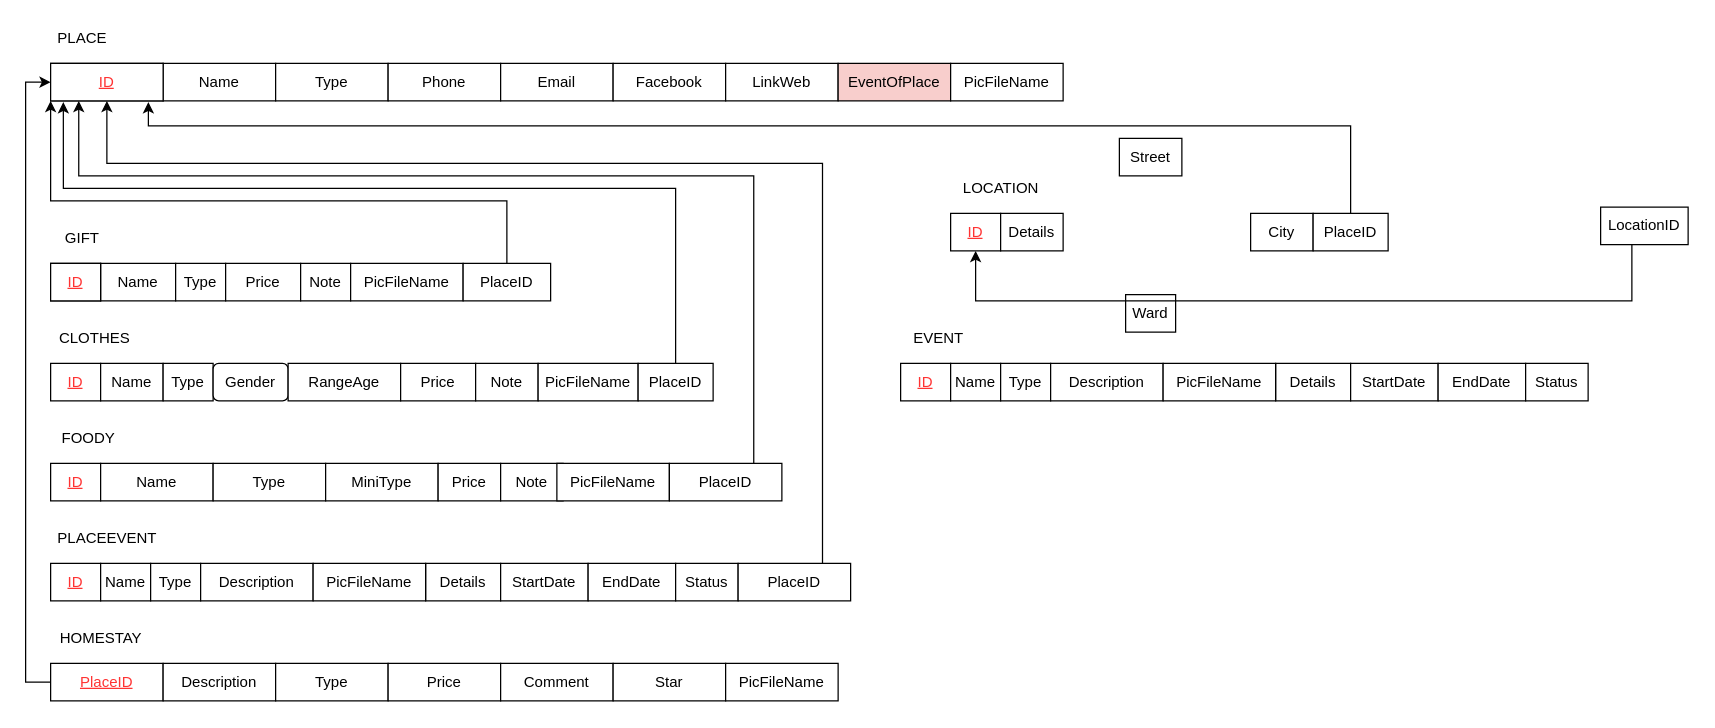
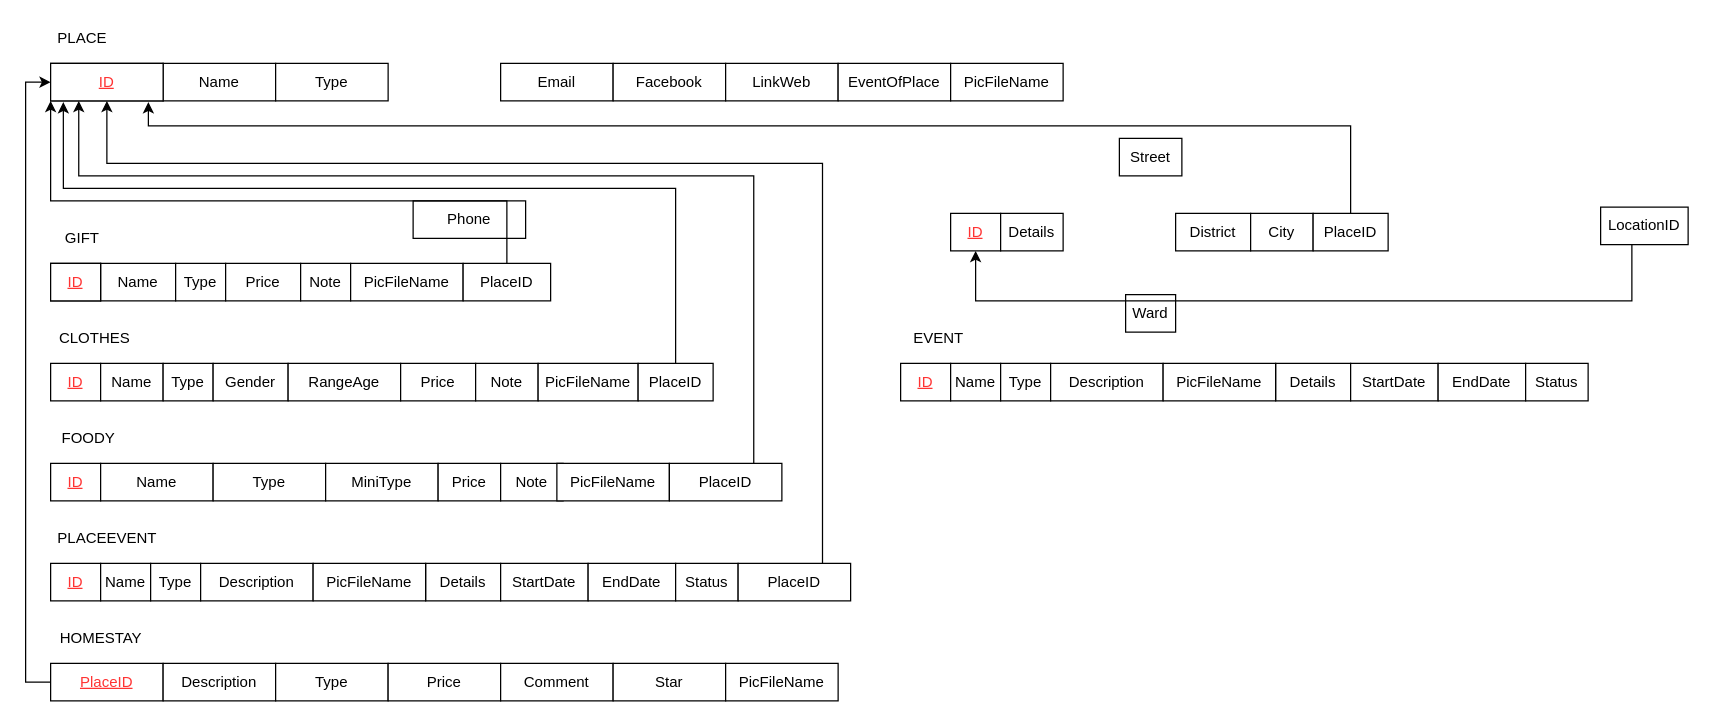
  <mxCell id="0" />
  <mxCell id="1" parent="0" />
  <mxCell id="2" value="ID" style="rounded=0;whiteSpace=wrap;html=1;" vertex="1" parent="1"><mxGeometry x="40" y="50" width="90" height="30" as="geometry" /></mxCell>
  <mxCell id="3" value="PLACE" style="text;html=1;align=center;verticalAlign=middle;resizable=0;points=[];autosize=1;" vertex="1" parent="1"><mxGeometry x="40" y="20" width="50" height="20" as="geometry" /></mxCell>
  <mxCell id="4" value="Name" style="rounded=0;whiteSpace=wrap;html=1;" vertex="1" parent="1"><mxGeometry x="130" y="50" width="90" height="30" as="geometry" /></mxCell>
  <mxCell id="5" value="Type" style="rounded=0;whiteSpace=wrap;html=1;" vertex="1" parent="1"><mxGeometry x="220" y="50" width="90" height="30" as="geometry" /></mxCell>
- <mxCell id="6" value="Phone" style="rounded=0;whiteSpace=wrap;html=1;" vertex="1" parent="1"><mxGeometry x="310" y="50" width="90" height="30" as="geometry" /></mxCell>
+ <mxCell id="6" value="Phone" style="rounded=0;whiteSpace=wrap;html=1;" vertex="1" parent="1"><mxGeometry x="330" y="160" width="90" height="30" as="geometry" /></mxCell>
  <mxCell id="7" value="Email" style="rounded=0;whiteSpace=wrap;html=1;" vertex="1" parent="1"><mxGeometry x="400" y="50" width="90" height="30" as="geometry" /></mxCell>
  <mxCell id="8" value="Facebook" style="rounded=0;whiteSpace=wrap;html=1;" vertex="1" parent="1"><mxGeometry x="490" y="50" width="90" height="30" as="geometry" /></mxCell>
  <mxCell id="9" value="LinkWeb" style="rounded=0;whiteSpace=wrap;html=1;" vertex="1" parent="1"><mxGeometry x="580" y="50" width="90" height="30" as="geometry" /></mxCell>
- <mxCell id="10" value="EventOfPlace" style="rounded=0;whiteSpace=wrap;html=1;fillColor=#f8cecc;" vertex="1" parent="1"><mxGeometry x="670" y="50" width="90" height="30" as="geometry" /></mxCell>
+ <mxCell id="10" value="EventOfPlace" style="rounded=0;whiteSpace=wrap;html=1;" vertex="1" parent="1"><mxGeometry x="670" y="50" width="90" height="30" as="geometry" /></mxCell>
  <mxCell id="11" value="PicFileName" style="rounded=0;whiteSpace=wrap;html=1;" vertex="1" parent="1"><mxGeometry x="760" y="50" width="90" height="30" as="geometry" /></mxCell>
  <mxCell id="12" value="ID" style="rounded=0;whiteSpace=wrap;html=1;fontStyle=4;fontColor=#FF3333;" vertex="1" parent="1"><mxGeometry x="760" y="170" width="40" height="30" as="geometry" /></mxCell>
- <mxCell id="13" value="LOCATION" style="text;html=1;align=center;verticalAlign=middle;resizable=0;points=[];autosize=1;" vertex="1" parent="1"><mxGeometry x="760" y="140" width="80" height="20" as="geometry" /></mxCell>
  <mxCell id="14" value="Details" style="rounded=0;whiteSpace=wrap;html=1;" vertex="1" parent="1"><mxGeometry x="800" y="170" width="50" height="30" as="geometry" /></mxCell>
  <mxCell id="15" value="Street" style="rounded=0;whiteSpace=wrap;html=1;" vertex="1" parent="1"><mxGeometry x="895" y="110" width="50" height="30" as="geometry" /></mxCell>
  <mxCell id="16" value="Ward" style="rounded=0;whiteSpace=wrap;html=1;" vertex="1" parent="1"><mxGeometry x="900" y="235" width="40" height="30" as="geometry" /></mxCell>
+ <mxCell id="17" value="District" style="rounded=0;whiteSpace=wrap;html=1;" vertex="1" parent="1"><mxGeometry x="940" y="170" width="60" height="30" as="geometry" /></mxCell>
  <mxCell id="18" value="City" style="rounded=0;whiteSpace=wrap;html=1;" vertex="1" parent="1"><mxGeometry x="1000" y="170" width="50" height="30" as="geometry" /></mxCell>
  <mxCell id="19" style="edgeStyle=orthogonalEdgeStyle;rounded=0;orthogonalLoop=1;jettySize=auto;html=1;entryX=0.869;entryY=1.033;entryDx=0;entryDy=0;entryPerimeter=0;" edge="1" parent="1" source="20" target="2"><mxGeometry relative="1" as="geometry"><Array as="points"><mxPoint x="1080" y="100" /><mxPoint x="118" y="100" /></Array></mxGeometry></mxCell>
  <mxCell id="20" value="PlaceID" style="rounded=0;whiteSpace=wrap;html=1;" vertex="1" parent="1"><mxGeometry x="1050" y="170" width="60" height="30" as="geometry" /></mxCell>
  <mxCell id="21" value="ID" style="rounded=0;whiteSpace=wrap;html=1;fontStyle=4;fontColor=#FF3333;" vertex="1" parent="1"><mxGeometry x="40" y="290" width="40" height="30" as="geometry" /></mxCell>
  <mxCell id="22" value="CLOTHES" style="text;html=1;align=center;verticalAlign=middle;resizable=0;points=[];autosize=1;" vertex="1" parent="1"><mxGeometry x="40" y="260" width="70" height="20" as="geometry" /></mxCell>
  <mxCell id="23" value="Name" style="rounded=0;whiteSpace=wrap;html=1;" vertex="1" parent="1"><mxGeometry x="80" y="290" width="50" height="30" as="geometry" /></mxCell>
  <mxCell id="24" value="Type" style="rounded=0;whiteSpace=wrap;html=1;" vertex="1" parent="1"><mxGeometry x="130" y="290" width="40" height="30" as="geometry" /></mxCell>
- <mxCell id="25" value="Gender" style="whiteSpace=wrap;html=1;rounded=1;" vertex="1" parent="1"><mxGeometry x="170" y="290" width="60" height="30" as="geometry" /></mxCell>
+ <mxCell id="25" value="Gender" style="rounded=0;whiteSpace=wrap;html=1;" vertex="1" parent="1"><mxGeometry x="170" y="290" width="60" height="30" as="geometry" /></mxCell>
  <mxCell id="26" value="RangeAge" style="rounded=0;whiteSpace=wrap;html=1;" vertex="1" parent="1"><mxGeometry x="230" y="290" width="90" height="30" as="geometry" /></mxCell>
  <mxCell id="27" value="Price" style="rounded=0;whiteSpace=wrap;html=1;" vertex="1" parent="1"><mxGeometry x="320" y="290" width="60" height="30" as="geometry" /></mxCell>
  <mxCell id="28" value="Note" style="rounded=0;whiteSpace=wrap;html=1;" vertex="1" parent="1"><mxGeometry x="380" y="290" width="50" height="30" as="geometry" /></mxCell>
  <mxCell id="29" value="PicFileName" style="rounded=0;whiteSpace=wrap;html=1;" vertex="1" parent="1"><mxGeometry x="430" y="290" width="80" height="30" as="geometry" /></mxCell>
  <mxCell id="30" style="edgeStyle=orthogonalEdgeStyle;rounded=0;orthogonalLoop=1;jettySize=auto;html=1;entryX=0.113;entryY=1.033;entryDx=0;entryDy=0;entryPerimeter=0;" edge="1" parent="1" source="31" target="2"><mxGeometry relative="1" as="geometry"><Array as="points"><mxPoint x="540" y="150" /><mxPoint x="50" y="150" /></Array></mxGeometry></mxCell>
  <mxCell id="31" value="PlaceID" style="rounded=0;whiteSpace=wrap;html=1;" vertex="1" parent="1"><mxGeometry x="510" y="290" width="60" height="30" as="geometry" /></mxCell>
  <mxCell id="32" value="ID" style="rounded=0;whiteSpace=wrap;html=1;fontStyle=4;fontColor=#FF3333;" vertex="1" parent="1"><mxGeometry x="40" y="370" width="40" height="30" as="geometry" /></mxCell>
  <mxCell id="33" value="FOODY" style="text;html=1;align=center;verticalAlign=middle;resizable=0;points=[];autosize=1;" vertex="1" parent="1"><mxGeometry x="40" y="340" width="60" height="20" as="geometry" /></mxCell>
  <mxCell id="34" value="Name" style="rounded=0;whiteSpace=wrap;html=1;" vertex="1" parent="1"><mxGeometry x="80" y="370" width="90" height="30" as="geometry" /></mxCell>
  <mxCell id="35" value="Type" style="rounded=0;whiteSpace=wrap;html=1;" vertex="1" parent="1"><mxGeometry x="170" y="370" width="90" height="30" as="geometry" /></mxCell>
  <mxCell id="36" value="MiniType" style="rounded=0;whiteSpace=wrap;html=1;" vertex="1" parent="1"><mxGeometry x="260" y="370" width="90" height="30" as="geometry" /></mxCell>
  <mxCell id="37" value="Price" style="rounded=0;whiteSpace=wrap;html=1;" vertex="1" parent="1"><mxGeometry x="350" y="370" width="50" height="30" as="geometry" /></mxCell>
  <mxCell id="38" value="Note" style="rounded=0;whiteSpace=wrap;html=1;" vertex="1" parent="1"><mxGeometry x="400" y="370" width="50" height="30" as="geometry" /></mxCell>
  <mxCell id="39" value="PicFileName" style="rounded=0;whiteSpace=wrap;html=1;" vertex="1" parent="1"><mxGeometry x="445" y="370" width="90" height="30" as="geometry" /></mxCell>
  <mxCell id="40" style="edgeStyle=orthogonalEdgeStyle;rounded=0;orthogonalLoop=1;jettySize=auto;html=1;exitX=0.75;exitY=0;exitDx=0;exitDy=0;entryX=0.25;entryY=1;entryDx=0;entryDy=0;" edge="1" parent="1" source="41" target="2"><mxGeometry relative="1" as="geometry"><Array as="points"><mxPoint x="603" y="140" /><mxPoint x="63" y="140" /></Array></mxGeometry></mxCell>
  <mxCell id="41" value="PlaceID" style="rounded=0;whiteSpace=wrap;html=1;" vertex="1" parent="1"><mxGeometry x="535" y="370" width="90" height="30" as="geometry" /></mxCell>
  <mxCell id="42" value="ID" style="rounded=0;whiteSpace=wrap;html=1;" vertex="1" parent="1"><mxGeometry x="40" y="210" width="40" height="30" as="geometry" /></mxCell>
  <mxCell id="43" value="GIFT" style="text;html=1;align=center;verticalAlign=middle;resizable=0;points=[];autosize=1;" vertex="1" parent="1"><mxGeometry x="45" y="180" width="40" height="20" as="geometry" /></mxCell>
  <mxCell id="44" value="Name" style="rounded=0;whiteSpace=wrap;html=1;" vertex="1" parent="1"><mxGeometry x="80" y="210" width="60" height="30" as="geometry" /></mxCell>
  <mxCell id="45" value="Type" style="rounded=0;whiteSpace=wrap;html=1;" vertex="1" parent="1"><mxGeometry x="140" y="210" width="40" height="30" as="geometry" /></mxCell>
  <mxCell id="46" value="Price" style="rounded=0;whiteSpace=wrap;html=1;" vertex="1" parent="1"><mxGeometry x="180" y="210" width="60" height="30" as="geometry" /></mxCell>
  <mxCell id="47" value="Note" style="rounded=0;whiteSpace=wrap;html=1;" vertex="1" parent="1"><mxGeometry x="240" y="210" width="40" height="30" as="geometry" /></mxCell>
  <mxCell id="48" value="PicFileName" style="rounded=0;whiteSpace=wrap;html=1;" vertex="1" parent="1"><mxGeometry x="280" y="210" width="90" height="30" as="geometry" /></mxCell>
  <mxCell id="49" style="edgeStyle=orthogonalEdgeStyle;rounded=0;orthogonalLoop=1;jettySize=auto;html=1;entryX=0;entryY=1;entryDx=0;entryDy=0;" edge="1" parent="1" source="50" target="2"><mxGeometry relative="1" as="geometry"><mxPoint x="85" y="80" as="targetPoint" /><Array as="points"><mxPoint x="405" y="160" /><mxPoint x="40" y="160" /></Array></mxGeometry></mxCell>
  <mxCell id="50" value="PlaceID" style="rounded=0;whiteSpace=wrap;html=1;" vertex="1" parent="1"><mxGeometry x="370" y="210" width="70" height="30" as="geometry" /></mxCell>
  <mxCell id="51" style="edgeStyle=orthogonalEdgeStyle;rounded=0;orthogonalLoop=1;jettySize=auto;html=1;entryX=0;entryY=0.5;entryDx=0;entryDy=0;" edge="1" parent="1" source="52" target="2"><mxGeometry relative="1" as="geometry"><Array as="points"><mxPoint x="20" y="545" /><mxPoint x="20" y="65" /></Array></mxGeometry></mxCell>
  <mxCell id="52" value="PlaceID" style="rounded=0;whiteSpace=wrap;html=1;fontStyle=4;fontColor=#FF3333;" vertex="1" parent="1"><mxGeometry x="40" y="530" width="90" height="30" as="geometry" /></mxCell>
  <mxCell id="53" value="HOMESTAY" style="text;html=1;align=center;verticalAlign=middle;resizable=0;points=[];autosize=1;" vertex="1" parent="1"><mxGeometry x="40" y="500" width="80" height="20" as="geometry" /></mxCell>
  <mxCell id="54" value="Description" style="rounded=0;whiteSpace=wrap;html=1;" vertex="1" parent="1"><mxGeometry x="130" y="530" width="90" height="30" as="geometry" /></mxCell>
  <mxCell id="55" value="Type" style="rounded=0;whiteSpace=wrap;html=1;" vertex="1" parent="1"><mxGeometry x="220" y="530" width="90" height="30" as="geometry" /></mxCell>
  <mxCell id="56" value="Price" style="rounded=0;whiteSpace=wrap;html=1;" vertex="1" parent="1"><mxGeometry x="310" y="530" width="90" height="30" as="geometry" /></mxCell>
  <mxCell id="57" value="Comment" style="rounded=0;whiteSpace=wrap;html=1;" vertex="1" parent="1"><mxGeometry x="400" y="530" width="90" height="30" as="geometry" /></mxCell>
  <mxCell id="58" value="Star" style="rounded=0;whiteSpace=wrap;html=1;" vertex="1" parent="1"><mxGeometry x="490" y="530" width="90" height="30" as="geometry" /></mxCell>
  <mxCell id="59" value="PicFileName" style="rounded=0;whiteSpace=wrap;html=1;" vertex="1" parent="1"><mxGeometry x="580" y="530" width="90" height="30" as="geometry" /></mxCell>
  <mxCell id="60" value="ID" style="rounded=0;whiteSpace=wrap;html=1;fontStyle=4;fontColor=#FF3333;" vertex="1" parent="1"><mxGeometry x="40" y="450" width="40" height="30" as="geometry" /></mxCell>
  <mxCell id="61" value="PLACEEVENT" style="text;html=1;align=center;verticalAlign=middle;resizable=0;points=[];autosize=1;" vertex="1" parent="1"><mxGeometry x="40" y="420" width="90" height="20" as="geometry" /></mxCell>
  <mxCell id="62" value="Name" style="rounded=0;whiteSpace=wrap;html=1;" vertex="1" parent="1"><mxGeometry x="80" y="450" width="40" height="30" as="geometry" /></mxCell>
  <mxCell id="63" value="Type" style="rounded=0;whiteSpace=wrap;html=1;" vertex="1" parent="1"><mxGeometry x="120" y="450" width="40" height="30" as="geometry" /></mxCell>
  <mxCell id="64" value="Description" style="rounded=0;whiteSpace=wrap;html=1;" vertex="1" parent="1"><mxGeometry x="160" y="450" width="90" height="30" as="geometry" /></mxCell>
  <mxCell id="65" value="Details" style="rounded=0;whiteSpace=wrap;html=1;" vertex="1" parent="1"><mxGeometry x="340" y="450" width="60" height="30" as="geometry" /></mxCell>
  <mxCell id="66" value="StartDate" style="rounded=0;whiteSpace=wrap;html=1;" vertex="1" parent="1"><mxGeometry x="400" y="450" width="70" height="30" as="geometry" /></mxCell>
  <mxCell id="67" value="EndDate" style="rounded=0;whiteSpace=wrap;html=1;" vertex="1" parent="1"><mxGeometry x="470" y="450" width="70" height="30" as="geometry" /></mxCell>
  <mxCell id="68" value="Status" style="rounded=0;whiteSpace=wrap;html=1;" vertex="1" parent="1"><mxGeometry x="540" y="450" width="50" height="30" as="geometry" /></mxCell>
  <mxCell id="69" value="PicFileName" style="rounded=0;whiteSpace=wrap;html=1;" vertex="1" parent="1"><mxGeometry x="250" y="450" width="90" height="30" as="geometry" /></mxCell>
  <mxCell id="70" style="edgeStyle=orthogonalEdgeStyle;rounded=0;orthogonalLoop=1;jettySize=auto;html=1;exitX=0.75;exitY=0;exitDx=0;exitDy=0;entryX=0.5;entryY=1;entryDx=0;entryDy=0;" edge="1" parent="1" source="71" target="2"><mxGeometry relative="1" as="geometry"><Array as="points"><mxPoint x="658" y="130" /><mxPoint x="85" y="130" /></Array></mxGeometry></mxCell>
  <mxCell id="71" value="PlaceID" style="rounded=0;whiteSpace=wrap;html=1;" vertex="1" parent="1"><mxGeometry x="590" y="450" width="90" height="30" as="geometry" /></mxCell>
  <mxCell id="72" value="ID" style="rounded=0;whiteSpace=wrap;html=1;fontStyle=4;fontColor=#FF3333;" vertex="1" parent="1"><mxGeometry x="720" y="290" width="40" height="30" as="geometry" /></mxCell>
  <mxCell id="73" value="EVENT" style="text;html=1;align=center;verticalAlign=middle;resizable=0;points=[];autosize=1;" vertex="1" parent="1"><mxGeometry x="720" y="260" width="60" height="20" as="geometry" /></mxCell>
  <mxCell id="74" value="Name" style="rounded=0;whiteSpace=wrap;html=1;" vertex="1" parent="1"><mxGeometry x="760" y="290" width="40" height="30" as="geometry" /></mxCell>
  <mxCell id="75" value="Type" style="rounded=0;whiteSpace=wrap;html=1;" vertex="1" parent="1"><mxGeometry x="800" y="290" width="40" height="30" as="geometry" /></mxCell>
  <mxCell id="76" value="Description" style="rounded=0;whiteSpace=wrap;html=1;" vertex="1" parent="1"><mxGeometry x="840" y="290" width="90" height="30" as="geometry" /></mxCell>
  <mxCell id="77" value="Details" style="rounded=0;whiteSpace=wrap;html=1;" vertex="1" parent="1"><mxGeometry x="1020" y="290" width="60" height="30" as="geometry" /></mxCell>
  <mxCell id="78" value="StartDate" style="rounded=0;whiteSpace=wrap;html=1;" vertex="1" parent="1"><mxGeometry x="1080" y="290" width="70" height="30" as="geometry" /></mxCell>
  <mxCell id="79" value="EndDate" style="rounded=0;whiteSpace=wrap;html=1;" vertex="1" parent="1"><mxGeometry x="1150" y="290" width="70" height="30" as="geometry" /></mxCell>
  <mxCell id="80" value="Status" style="rounded=0;whiteSpace=wrap;html=1;" vertex="1" parent="1"><mxGeometry x="1220" y="290" width="50" height="30" as="geometry" /></mxCell>
  <mxCell id="81" value="PicFileName" style="rounded=0;whiteSpace=wrap;html=1;" vertex="1" parent="1"><mxGeometry x="930" y="290" width="90" height="30" as="geometry" /></mxCell>
  <mxCell id="82" style="edgeStyle=orthogonalEdgeStyle;rounded=0;orthogonalLoop=1;jettySize=auto;html=1;entryX=0.5;entryY=1;entryDx=0;entryDy=0;" edge="1" parent="1" source="83" target="12"><mxGeometry relative="1" as="geometry"><Array as="points"><mxPoint x="1305" y="240" /><mxPoint x="780" y="240" /></Array></mxGeometry></mxCell>
  <mxCell id="83" value="LocationID" style="rounded=0;whiteSpace=wrap;html=1;" vertex="1" parent="1"><mxGeometry x="1280" y="165" width="70" height="30" as="geometry" /></mxCell>
  <mxCell id="84" value="ID" style="rounded=0;whiteSpace=wrap;html=1;fontStyle=4;fontColor=#FF3333;" vertex="1" parent="1"><mxGeometry x="40" y="50" width="90" height="30" as="geometry" /></mxCell>
  <mxCell id="85" value="ID" style="rounded=0;whiteSpace=wrap;html=1;fontStyle=4;fontColor=#FF3333;" vertex="1" parent="1"><mxGeometry x="40" y="210" width="40" height="30" as="geometry" /></mxCell>
